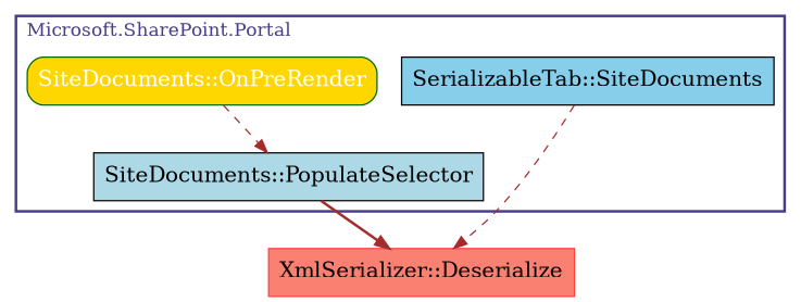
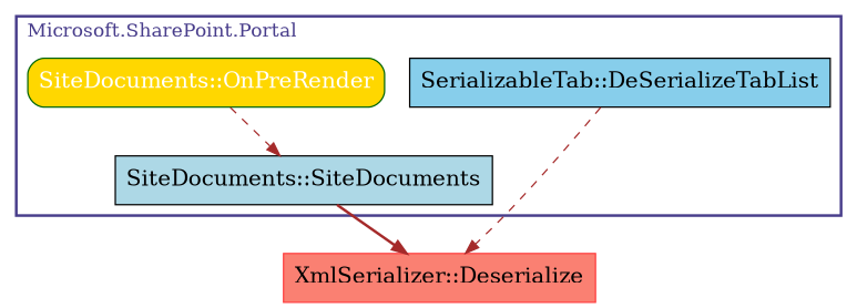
  digraph {
    node [fontsize=16 shape=box style=filled]
    edge [color=brown style=dashed]
-   n1 [fillcolor=skyblue label="SerializableTab::SiteDocuments"]
-   n2 [fillcolor=lightblue label="SiteDocuments::PopulateSelector"]
+   n1 [fillcolor=skyblue label="SerializableTab::DeSerializeTabList"]
+   n2 [fillcolor=lightblue label="SiteDocuments::SiteDocuments"]
    n3 [color=darkgreen fillcolor=gold fontcolor=white label="SiteDocuments::OnPreRender" style="filled, rounded"]
    n4 [color=brown1 fillcolor=salmon label="XmlSerializer::Deserialize"]
    subgraph cluster_1 {
      color=darkslateblue
      fontcolor=darkslateblue
      label="Microsoft.SharePoint.Portal"
      labeljust=l
      penwidth=2
      n1
      n2
      n3
    }
    n1 -> n4
    n2 -> n4 [style=bold]
    n3 -> n2
  }
